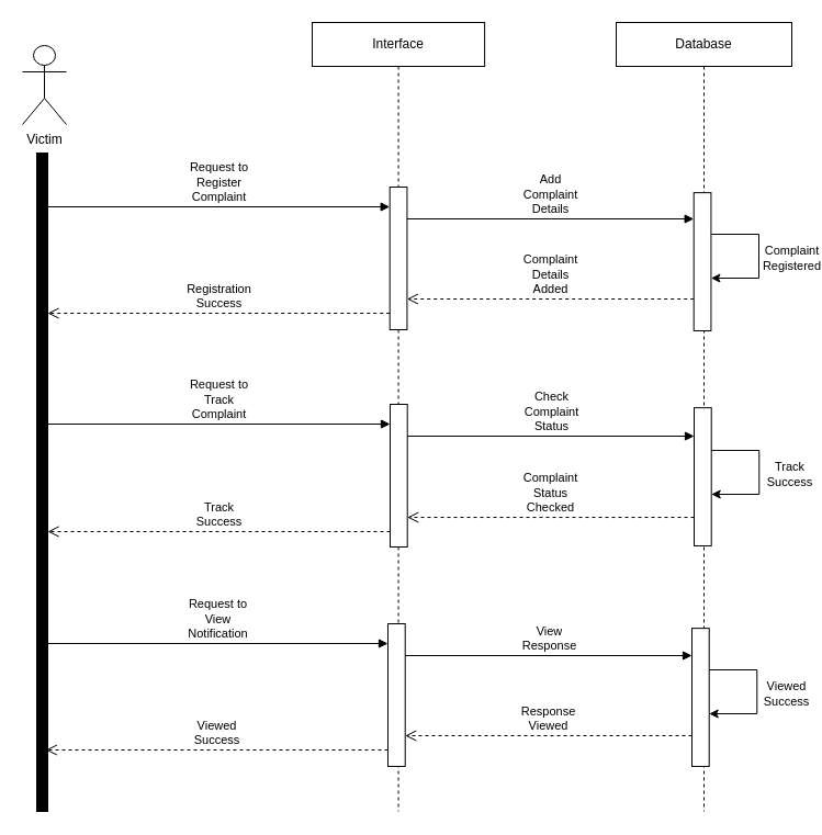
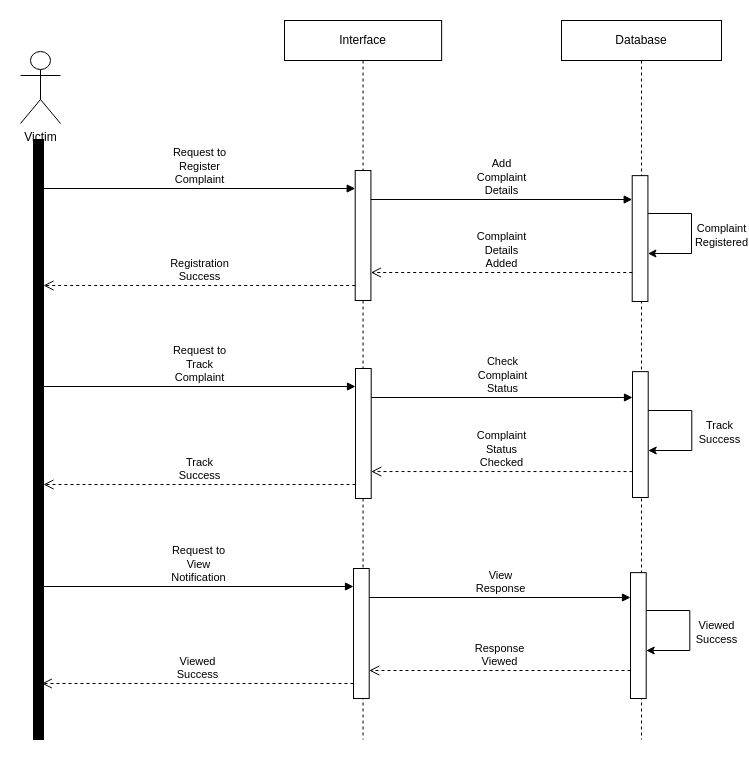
  <mxCell id="0" />
  <mxCell id="1" parent="0" />
  <mxCell id="2" value="" style="html=1;points=[[0,0,0,0,5],[0,1,0,0,-5],[1,0,0,0,5],[1,1,0,0,-5]];perimeter=orthogonalPerimeter;outlineConnect=0;targetShapes=umlLifeline;portConstraint=eastwest;newEdgeStyle={&quot;curved&quot;:0,&quot;rounded&quot;:0};fillColor=#000000;" parent="1" vertex="1"><mxGeometry x="33" y="139" width="10" height="600" as="geometry" /></mxCell>
- <mxCell id="3" value="Victim" style="shape=umlActor;verticalLabelPosition=bottom;verticalAlign=top;html=1;" parent="1" vertex="1"><mxGeometry x="20" y="41" width="40" height="72" as="geometry" /></mxCell>
+ <mxCell id="3" value="Victim" style="shape=umlActor;verticalLabelPosition=bottom;verticalAlign=top;html=1;" parent="1" vertex="1"><mxGeometry x="20" y="51" width="40" height="72" as="geometry" /></mxCell>
  <mxCell id="4" value="Interface" style="shape=umlLifeline;perimeter=lifelinePerimeter;whiteSpace=wrap;html=1;container=0;dropTarget=0;collapsible=0;recursiveResize=0;outlineConnect=0;portConstraint=eastwest;newEdgeStyle={&quot;edgeStyle&quot;:&quot;elbowEdgeStyle&quot;,&quot;elbow&quot;:&quot;vertical&quot;,&quot;curved&quot;:0,&quot;rounded&quot;:0};" parent="1" vertex="1"><mxGeometry x="284" y="20" width="157.14" height="719" as="geometry" /></mxCell>
  <mxCell id="5" value="" style="html=1;points=[];perimeter=orthogonalPerimeter;outlineConnect=0;targetShapes=umlLifeline;portConstraint=eastwest;newEdgeStyle={&quot;edgeStyle&quot;:&quot;elbowEdgeStyle&quot;,&quot;elbow&quot;:&quot;vertical&quot;,&quot;curved&quot;:0,&quot;rounded&quot;:0};" parent="4" vertex="1"><mxGeometry x="70.71" y="150" width="15.71" height="130" as="geometry" /></mxCell>
  <mxCell id="6" value="Database" style="shape=umlLifeline;perimeter=lifelinePerimeter;whiteSpace=wrap;html=1;container=0;dropTarget=0;collapsible=0;recursiveResize=0;outlineConnect=0;portConstraint=eastwest;newEdgeStyle={&quot;edgeStyle&quot;:&quot;elbowEdgeStyle&quot;,&quot;elbow&quot;:&quot;vertical&quot;,&quot;curved&quot;:0,&quot;rounded&quot;:0};" parent="1" vertex="1"><mxGeometry x="561" y="20" width="160" height="719" as="geometry" /></mxCell>
  <mxCell id="7" value="" style="html=1;points=[];perimeter=orthogonalPerimeter;outlineConnect=0;targetShapes=umlLifeline;portConstraint=eastwest;newEdgeStyle={&quot;edgeStyle&quot;:&quot;elbowEdgeStyle&quot;,&quot;elbow&quot;:&quot;vertical&quot;,&quot;curved&quot;:0,&quot;rounded&quot;:0};" parent="6" vertex="1"><mxGeometry x="70.71" y="155.13" width="15.71" height="125.87" as="geometry" /></mxCell>
  <mxCell id="8" value="" style="edgeStyle=none;orthogonalLoop=1;jettySize=auto;html=1;rounded=0;" parent="6" edge="1"><mxGeometry width="100" relative="1" as="geometry"><mxPoint x="86.42" y="193" as="sourcePoint" /><mxPoint x="86.42" y="233" as="targetPoint" /><Array as="points"><mxPoint x="130" y="193" /><mxPoint x="130" y="233" /></Array></mxGeometry></mxCell>
  <mxCell id="9" value="Complaint&lt;br&gt;Registered" style="edgeLabel;html=1;align=center;verticalAlign=middle;resizable=0;points=[];" parent="8" vertex="1" connectable="0"><mxGeometry x="0.016" y="2" relative="1" as="geometry"><mxPoint x="27" as="offset" /></mxGeometry></mxCell>
  <mxCell id="10" value="Registration&lt;br&gt;Success" style="html=1;verticalAlign=bottom;endArrow=open;dashed=1;endSize=8;curved=0;rounded=0;" parent="1" source="5" edge="1"><mxGeometry relative="1" as="geometry"><mxPoint x="333" y="285" as="sourcePoint" /><mxPoint x="43" y="285" as="targetPoint" /></mxGeometry></mxCell>
  <mxCell id="11" value="Complaint&lt;br&gt;Details&lt;br&gt;Added" style="html=1;verticalAlign=bottom;endArrow=open;dashed=1;endSize=8;curved=0;rounded=0;" parent="1" source="7" edge="1"><mxGeometry relative="1" as="geometry"><mxPoint x="623" y="279" as="sourcePoint" /><mxPoint x="370.42" y="272" as="targetPoint" /></mxGeometry></mxCell>
  <mxCell id="12" value="Request to&lt;br&gt;Register&lt;br&gt;Complaint" style="html=1;verticalAlign=bottom;endArrow=block;curved=0;rounded=0;" parent="1" edge="1"><mxGeometry width="80" relative="1" as="geometry"><mxPoint x="43" y="188" as="sourcePoint" /><mxPoint x="354.71" y="188" as="targetPoint" /></mxGeometry></mxCell>
  <mxCell id="13" value="Add&lt;br&gt;Complaint&lt;br&gt;Details" style="html=1;verticalAlign=bottom;endArrow=block;curved=0;rounded=0;" parent="1" edge="1"><mxGeometry width="80" relative="1" as="geometry"><mxPoint x="370.42" y="199" as="sourcePoint" /><mxPoint x="631.71" y="199" as="targetPoint" /></mxGeometry></mxCell>
  <mxCell id="14" value="" style="html=1;points=[];perimeter=orthogonalPerimeter;outlineConnect=0;targetShapes=umlLifeline;portConstraint=eastwest;newEdgeStyle={&quot;edgeStyle&quot;:&quot;elbowEdgeStyle&quot;,&quot;elbow&quot;:&quot;vertical&quot;,&quot;curved&quot;:0,&quot;rounded&quot;:0};" parent="1" vertex="1"><mxGeometry x="355" y="368" width="15.71" height="130" as="geometry" /></mxCell>
  <mxCell id="15" value="" style="html=1;points=[];perimeter=orthogonalPerimeter;outlineConnect=0;targetShapes=umlLifeline;portConstraint=eastwest;newEdgeStyle={&quot;edgeStyle&quot;:&quot;elbowEdgeStyle&quot;,&quot;elbow&quot;:&quot;vertical&quot;,&quot;curved&quot;:0,&quot;rounded&quot;:0};" parent="1" vertex="1"><mxGeometry x="632" y="371.13" width="15.71" height="125.87" as="geometry" /></mxCell>
  <mxCell id="16" value="" style="edgeStyle=none;orthogonalLoop=1;jettySize=auto;html=1;rounded=0;" parent="1" edge="1"><mxGeometry width="100" relative="1" as="geometry"><mxPoint x="647.71" y="410" as="sourcePoint" /><mxPoint x="647.71" y="450" as="targetPoint" /><Array as="points"><mxPoint x="691.29" y="410" /><mxPoint x="691.29" y="450" /></Array></mxGeometry></mxCell>
  <mxCell id="17" value="Track&lt;br&gt;Success" style="edgeLabel;html=1;align=center;verticalAlign=middle;resizable=0;points=[];" parent="16" vertex="1" connectable="0"><mxGeometry x="0.016" y="2" relative="1" as="geometry"><mxPoint x="25" as="offset" /></mxGeometry></mxCell>
  <mxCell id="18" value="Track&lt;br&gt;Success" style="html=1;verticalAlign=bottom;endArrow=open;dashed=1;endSize=8;curved=0;rounded=0;" parent="1" edge="1"><mxGeometry relative="1" as="geometry"><mxPoint x="355" y="484" as="sourcePoint" /><mxPoint x="43" y="484" as="targetPoint" /></mxGeometry></mxCell>
  <mxCell id="19" value="Complaint&lt;br&gt;Status&lt;br&gt;Checked" style="html=1;verticalAlign=bottom;endArrow=open;dashed=1;endSize=8;curved=0;rounded=0;" parent="1" edge="1"><mxGeometry relative="1" as="geometry"><mxPoint x="632" y="471.065" as="sourcePoint" /><mxPoint x="370.71" y="471.065" as="targetPoint" /></mxGeometry></mxCell>
  <mxCell id="20" value="Request to&lt;br&gt;Track&lt;br&gt;Complaint" style="html=1;verticalAlign=bottom;endArrow=block;curved=0;rounded=0;" parent="1" edge="1"><mxGeometry width="80" relative="1" as="geometry"><mxPoint x="43" y="386" as="sourcePoint" /><mxPoint x="355" y="386" as="targetPoint" /></mxGeometry></mxCell>
  <mxCell id="21" value="Check&lt;br&gt;Complaint&lt;br&gt;Status" style="html=1;verticalAlign=bottom;endArrow=block;curved=0;rounded=0;" parent="1" edge="1"><mxGeometry width="80" relative="1" as="geometry"><mxPoint x="370.71" y="397" as="sourcePoint" /><mxPoint x="632" y="397" as="targetPoint" /></mxGeometry></mxCell>
  <mxCell id="22" value="" style="html=1;points=[];perimeter=orthogonalPerimeter;outlineConnect=0;targetShapes=umlLifeline;portConstraint=eastwest;newEdgeStyle={&quot;edgeStyle&quot;:&quot;elbowEdgeStyle&quot;,&quot;elbow&quot;:&quot;vertical&quot;,&quot;curved&quot;:0,&quot;rounded&quot;:0};" parent="1" vertex="1"><mxGeometry x="353" y="568" width="15.71" height="130" as="geometry" /></mxCell>
  <mxCell id="23" value="" style="html=1;points=[];perimeter=orthogonalPerimeter;outlineConnect=0;targetShapes=umlLifeline;portConstraint=eastwest;newEdgeStyle={&quot;edgeStyle&quot;:&quot;elbowEdgeStyle&quot;,&quot;elbow&quot;:&quot;vertical&quot;,&quot;curved&quot;:0,&quot;rounded&quot;:0};" parent="1" vertex="1"><mxGeometry x="630" y="572.13" width="15.71" height="125.87" as="geometry" /></mxCell>
  <mxCell id="24" value="" style="edgeStyle=none;orthogonalLoop=1;jettySize=auto;html=1;rounded=0;" parent="1" edge="1"><mxGeometry width="100" relative="1" as="geometry"><mxPoint x="645.71" y="610" as="sourcePoint" /><mxPoint x="645.71" y="650" as="targetPoint" /><Array as="points"><mxPoint x="689.29" y="610" /><mxPoint x="689.29" y="650" /></Array></mxGeometry></mxCell>
  <mxCell id="25" value="Viewed&lt;br&gt;Success" style="edgeLabel;html=1;align=center;verticalAlign=middle;resizable=0;points=[];" parent="24" vertex="1" connectable="0"><mxGeometry x="0.016" y="2" relative="1" as="geometry"><mxPoint x="24" as="offset" /></mxGeometry></mxCell>
  <mxCell id="26" value="Viewed&lt;br&gt;Success" style="html=1;verticalAlign=bottom;endArrow=open;dashed=1;endSize=8;curved=0;rounded=0;" parent="1" source="22" edge="1"><mxGeometry relative="1" as="geometry"><mxPoint x="331.29" y="683" as="sourcePoint" /><mxPoint x="41.29" y="683" as="targetPoint" /></mxGeometry></mxCell>
  <mxCell id="27" value="Response&lt;br&gt;Viewed" style="html=1;verticalAlign=bottom;endArrow=open;dashed=1;endSize=8;curved=0;rounded=0;" parent="1" source="23" edge="1"><mxGeometry relative="1" as="geometry"><mxPoint x="621.29" y="677" as="sourcePoint" /><mxPoint x="368.71" y="670" as="targetPoint" /></mxGeometry></mxCell>
  <mxCell id="28" value="Request to&lt;br&gt;View&lt;br&gt;Notification" style="html=1;verticalAlign=bottom;endArrow=block;curved=0;rounded=0;" parent="1" edge="1"><mxGeometry width="80" relative="1" as="geometry"><mxPoint x="43" y="586" as="sourcePoint" /><mxPoint x="353" y="586" as="targetPoint" /></mxGeometry></mxCell>
  <mxCell id="29" value="View&lt;br&gt;Response" style="html=1;verticalAlign=bottom;endArrow=block;curved=0;rounded=0;" parent="1" edge="1"><mxGeometry width="80" relative="1" as="geometry"><mxPoint x="368.71" y="597" as="sourcePoint" /><mxPoint x="630" y="597" as="targetPoint" /></mxGeometry></mxCell>
